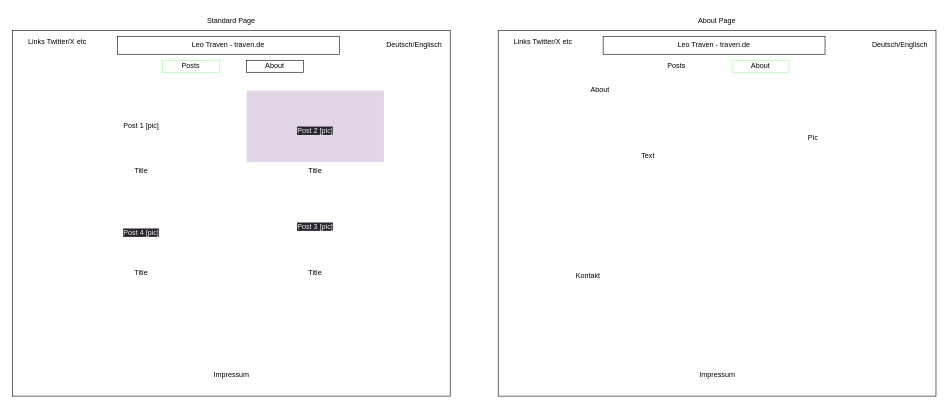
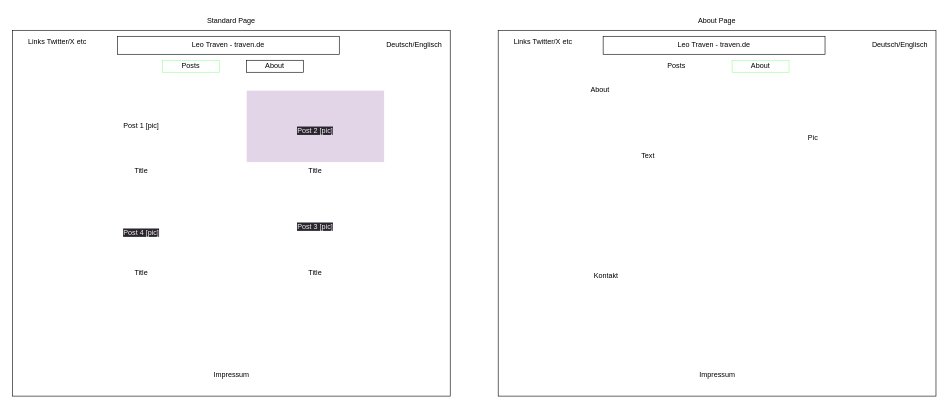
  <mxCell id="0" />
  <mxCell id="1" parent="0" />
  <mxCell id="2" value="" style="rounded=0;whiteSpace=wrap;html=1;" parent="1" vertex="1"><mxGeometry x="20" y="50" width="730" height="610" as="geometry" /></mxCell>
  <mxCell id="3" value="Leo Traven - traven.de" style="rounded=0;whiteSpace=wrap;html=1;" parent="1" vertex="1"><mxGeometry x="195" y="60" width="370" height="30" as="geometry" /></mxCell>
  <mxCell id="4" value="Posts" style="rounded=0;whiteSpace=wrap;html=1;strokeColor=#99FF99;" parent="1" vertex="1"><mxGeometry x="270" y="100" width="95" height="20" as="geometry" /></mxCell>
  <mxCell id="5" value="About" style="rounded=0;whiteSpace=wrap;html=1;" parent="1" vertex="1"><mxGeometry x="410" y="100" width="95" height="20" as="geometry" /></mxCell>
  <mxCell id="6" value="Standard Page" style="text;html=1;strokeColor=none;fillColor=none;align=center;verticalAlign=middle;whiteSpace=wrap;rounded=0;" parent="1" vertex="1"><mxGeometry x="20" y="20" width="730" height="30" as="geometry" /></mxCell>
  <mxCell id="7" value="" style="rounded=0;whiteSpace=wrap;html=1;strokeColor=#FFFFFF;" parent="1" vertex="1"><mxGeometry x="90" y="130" width="590" height="370" as="geometry" /></mxCell>
  <mxCell id="8" value="Post 1 [pic]" style="rounded=0;whiteSpace=wrap;html=1;strokeColor=#FFFFFF;" parent="1" vertex="1"><mxGeometry x="120" y="150" width="230" height="120" as="geometry" /></mxCell>
  <mxCell id="9" value="&lt;br&gt;&lt;span style=&quot;color: rgb(240, 240, 240); font-family: Helvetica; font-size: 12px; font-style: normal; font-variant-ligatures: normal; font-variant-caps: normal; font-weight: 400; letter-spacing: normal; orphans: 2; text-align: center; text-indent: 0px; text-transform: none; widows: 2; word-spacing: 0px; -webkit-text-stroke-width: 0px; background-color: rgb(42, 37, 47); text-decoration-thickness: initial; text-decoration-style: initial; text-decoration-color: initial; float: none; display: inline !important;&quot;&gt;Post 2 [pic]&lt;/span&gt;&lt;br&gt;" style="rounded=0;whiteSpace=wrap;html=1;strokeColor=#FFFFFF;fillColor=#e1d5e7;" parent="1" vertex="1"><mxGeometry x="410" y="150" width="230" height="120" as="geometry" /></mxCell>
  <mxCell id="10" value="&lt;br&gt;&lt;span style=&quot;color: rgb(240, 240, 240); font-family: Helvetica; font-size: 12px; font-style: normal; font-variant-ligatures: normal; font-variant-caps: normal; font-weight: 400; letter-spacing: normal; orphans: 2; text-align: center; text-indent: 0px; text-transform: none; widows: 2; word-spacing: 0px; -webkit-text-stroke-width: 0px; background-color: rgb(42, 37, 47); text-decoration-thickness: initial; text-decoration-style: initial; text-decoration-color: initial; float: none; display: inline !important;&quot;&gt;Post 3 [pic]&lt;/span&gt;&lt;br&gt;" style="rounded=0;whiteSpace=wrap;html=1;strokeColor=#FFFFFF;" parent="1" vertex="1"><mxGeometry x="410" y="310" width="230" height="120" as="geometry" /></mxCell>
  <mxCell id="11" value="&lt;br&gt;&lt;span style=&quot;color: rgb(240, 240, 240); font-family: Helvetica; font-size: 12px; font-style: normal; font-variant-ligatures: normal; font-variant-caps: normal; font-weight: 400; letter-spacing: normal; orphans: 2; text-align: center; text-indent: 0px; text-transform: none; widows: 2; word-spacing: 0px; -webkit-text-stroke-width: 0px; background-color: rgb(42, 37, 47); text-decoration-thickness: initial; text-decoration-style: initial; text-decoration-color: initial; float: none; display: inline !important;&quot;&gt;Post 4&amp;nbsp;[pic]&lt;/span&gt;&lt;br&gt;" style="rounded=0;whiteSpace=wrap;html=1;strokeColor=#FFFFFF;" parent="1" vertex="1"><mxGeometry x="120" y="320" width="230" height="120" as="geometry" /></mxCell>
  <mxCell id="12" value="Links Twitter/X etc" style="rounded=0;whiteSpace=wrap;html=1;strokeColor=#FFFFFF;" parent="1" vertex="1"><mxGeometry x="30" y="60" width="130" height="20" as="geometry" /></mxCell>
  <mxCell id="13" value="Title" style="text;html=1;strokeColor=none;fillColor=none;align=center;verticalAlign=middle;whiteSpace=wrap;rounded=0;" parent="1" vertex="1"><mxGeometry x="120" y="270" width="230" height="30" as="geometry" /></mxCell>
  <mxCell id="14" value="Title" style="text;html=1;strokeColor=none;fillColor=none;align=center;verticalAlign=middle;whiteSpace=wrap;rounded=0;" parent="1" vertex="1"><mxGeometry x="410" y="270" width="230" height="30" as="geometry" /></mxCell>
  <mxCell id="15" value="Title" style="text;html=1;strokeColor=none;fillColor=none;align=center;verticalAlign=middle;whiteSpace=wrap;rounded=0;" parent="1" vertex="1"><mxGeometry x="410" y="440" width="230" height="30" as="geometry" /></mxCell>
  <mxCell id="16" value="Title" style="text;html=1;strokeColor=none;fillColor=none;align=center;verticalAlign=middle;whiteSpace=wrap;rounded=0;" parent="1" vertex="1"><mxGeometry x="120" y="440" width="230" height="30" as="geometry" /></mxCell>
  <mxCell id="17" value="Impressum" style="rounded=0;whiteSpace=wrap;html=1;strokeColor=#FFFFFF;" parent="1" vertex="1"><mxGeometry x="77.5" y="610" width="615" height="30" as="geometry" /></mxCell>
  <mxCell id="18" value="" style="rounded=0;whiteSpace=wrap;html=1;" parent="1" vertex="1"><mxGeometry x="830" y="50" width="730" height="610" as="geometry" /></mxCell>
  <mxCell id="19" value="Leo Traven - traven.de" style="rounded=0;whiteSpace=wrap;html=1;" parent="1" vertex="1"><mxGeometry x="1005" y="60" width="370" height="30" as="geometry" /></mxCell>
  <mxCell id="20" value="Posts" style="rounded=0;whiteSpace=wrap;html=1;strokeColor=#FFFFFF;" parent="1" vertex="1"><mxGeometry x="1080" y="100" width="95" height="20" as="geometry" /></mxCell>
  <mxCell id="21" value="About" style="rounded=0;whiteSpace=wrap;html=1;strokeColor=#99FF99;" parent="1" vertex="1"><mxGeometry x="1220" y="100" width="95" height="20" as="geometry" /></mxCell>
  <mxCell id="22" value="About Page" style="text;html=1;strokeColor=none;fillColor=none;align=center;verticalAlign=middle;whiteSpace=wrap;rounded=0;" parent="1" vertex="1"><mxGeometry x="830" y="20" width="730" height="30" as="geometry" /></mxCell>
  <mxCell id="23" value="" style="rounded=0;whiteSpace=wrap;html=1;strokeColor=#FFFFFF;" parent="1" vertex="1"><mxGeometry x="900" y="130" width="590" height="370" as="geometry" /></mxCell>
  <mxCell id="24" value="Links Twitter/X etc" style="rounded=0;whiteSpace=wrap;html=1;strokeColor=#FFFFFF;" parent="1" vertex="1"><mxGeometry x="840" y="60" width="130" height="20" as="geometry" /></mxCell>
  <mxCell id="25" value="Impressum" style="rounded=0;whiteSpace=wrap;html=1;strokeColor=#FFFFFF;" parent="1" vertex="1"><mxGeometry x="887.5" y="610" width="615" height="30" as="geometry" /></mxCell>
  <mxCell id="26" value="About" style="rounded=0;whiteSpace=wrap;html=1;strokeColor=#FFFFFF;" parent="1" vertex="1"><mxGeometry x="910" y="140" width="180" height="20" as="geometry" /></mxCell>
  <mxCell id="27" value="Text" style="rounded=0;whiteSpace=wrap;html=1;strokeColor=#FFFFFF;" parent="1" vertex="1"><mxGeometry x="910" y="170" width="340" height="180" as="geometry" /></mxCell>
  <mxCell id="28" value="Pic" style="rounded=0;whiteSpace=wrap;html=1;strokeColor=#FFFFFF;" parent="1" vertex="1"><mxGeometry x="1300" y="170" width="110" height="120" as="geometry" /></mxCell>
- <mxCell id="29" value="Kontakt" style="rounded=0;whiteSpace=wrap;html=1;strokeColor=#FFFFFF;" parent="1" vertex="1"><mxGeometry x="910" y="430" width="140" height="60" as="geometry" /></mxCell>
+ <mxCell id="29" value="Kontakt" style="rounded=0;whiteSpace=wrap;html=1;strokeColor=#FFFFFF;" parent="1" vertex="1"><mxGeometry x="910" y="430" width="200" height="60" as="geometry" /></mxCell>
  <mxCell id="30" value="Deutsch/Englisch" style="rounded=0;whiteSpace=wrap;html=1;strokeColor=#FFFFFF;" parent="1" vertex="1"><mxGeometry x="640" y="60" width="100" height="30" as="geometry" /></mxCell>
  <mxCell id="31" value="Deutsch/Englisch" style="rounded=0;whiteSpace=wrap;html=1;strokeColor=#FFFFFF;" parent="1" vertex="1"><mxGeometry x="1450" y="60" width="100" height="30" as="geometry" /></mxCell>
